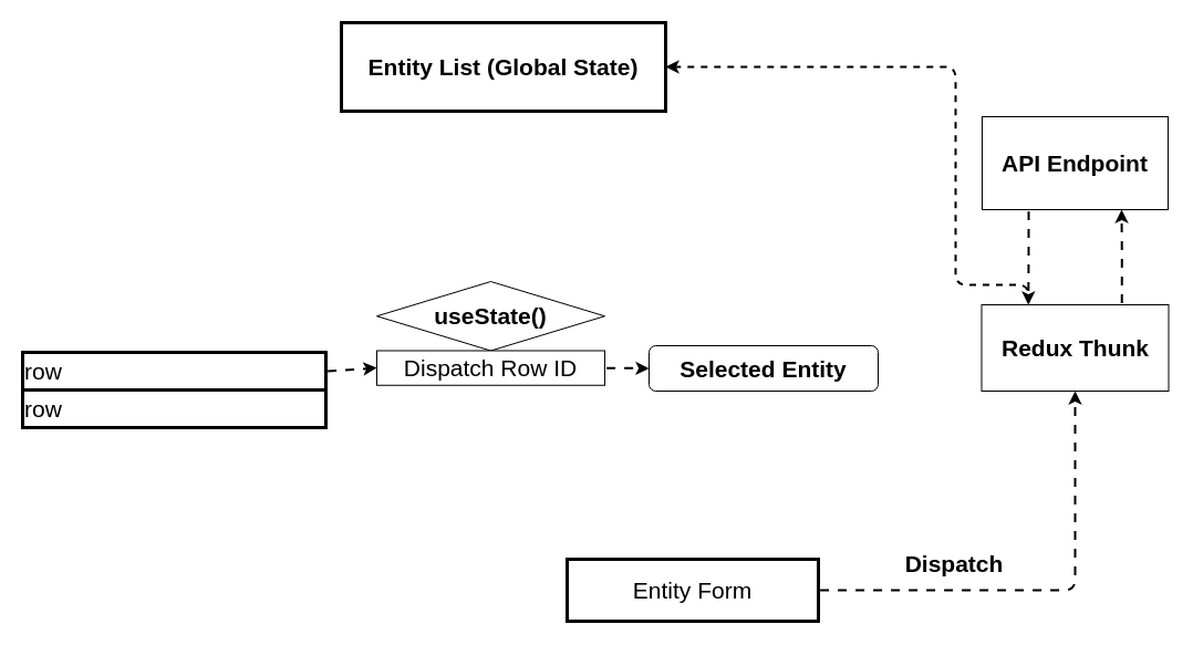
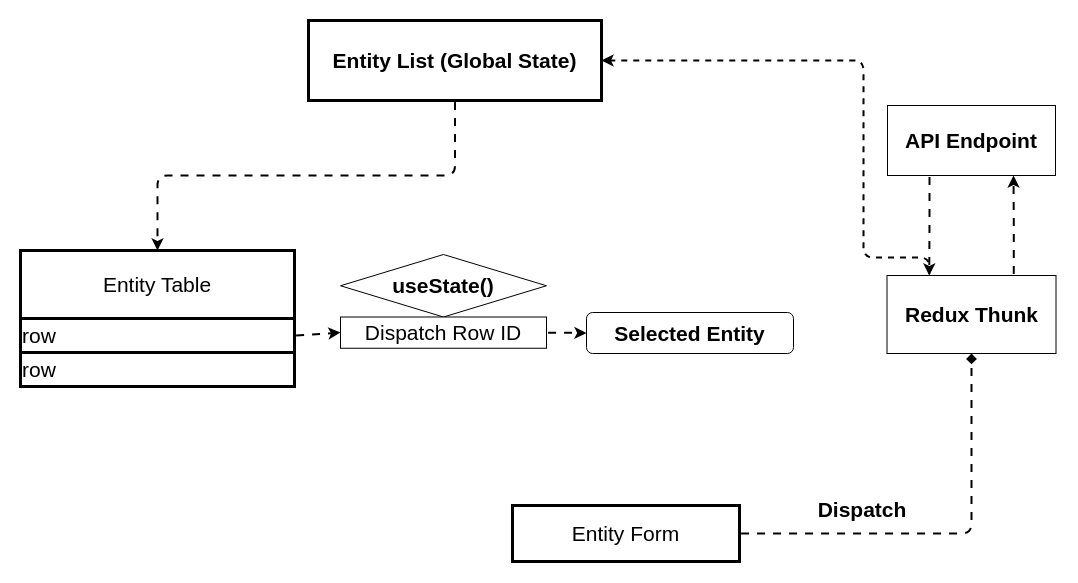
  <mxCell id="0" />
  <mxCell id="1" parent="0" />
+ <mxCell id="2" style="edgeStyle=orthogonalEdgeStyle;html=1;exitX=0.5;exitY=1;exitDx=0;exitDy=0;entryX=0.5;entryY=0;entryDx=0;entryDy=0;flowAnimation=1;strokeWidth=2;fontSize=21;" parent="1" source="3" target="5" edge="1"><mxGeometry relative="1" as="geometry" /></mxCell>
  <mxCell id="3" value="Entity List (Global State)" style="rounded=0;whiteSpace=wrap;html=1;fillColor=light-dark(#FFFFFF,#FFFFFF);strokeColor=light-dark(#000000,#000000);strokeWidth=3;fontColor=light-dark(#000000,#000000);fontSize=21;labelBorderColor=none;fontStyle=1" parent="1" vertex="1"><mxGeometry x="308" y="20" width="293" height="80" as="geometry" /></mxCell>
  <mxCell id="4" value="" style="group;fontSize=21;" parent="1" vertex="1" connectable="0"><mxGeometry x="20" y="250" width="274" height="204" as="geometry" /></mxCell>
+ <mxCell id="5" value="&lt;font style=&quot;font-weight: normal; color: light-dark(rgb(0, 0, 0), rgb(0, 0, 0));&quot;&gt;Entity Table&lt;/font&gt;" style="rounded=0;whiteSpace=wrap;html=1;fillColor=light-dark(#FFFFFF,#FFFFFF);strokeColor=light-dark(#000000,#000000);strokeWidth=3;fontColor=light-dark(#000000,#000000);fontSize=21;labelBorderColor=none;fontStyle=1" parent="4" vertex="1"><mxGeometry width="274" height="68" as="geometry" /></mxCell>
  <mxCell id="6" value="row" style="rounded=0;whiteSpace=wrap;html=1;fillColor=light-dark(#FFFFFF,#FFFFFF);strokeColor=light-dark(#000000,#000000);strokeWidth=3;fontColor=light-dark(#000000,#000000);fontSize=21;labelBorderColor=none;fontStyle=0;align=left;" parent="4" vertex="1"><mxGeometry y="68" width="274" height="34" as="geometry" /></mxCell>
  <mxCell id="7" value="row" style="rounded=0;whiteSpace=wrap;html=1;fillColor=light-dark(#FFFFFF,#FFFFFF);strokeColor=light-dark(#000000,#000000);strokeWidth=3;fontColor=light-dark(#000000,#000000);fontSize=21;labelBorderColor=none;fontStyle=0;align=left;" parent="4" vertex="1"><mxGeometry y="102" width="274" height="34" as="geometry" /></mxCell>
- <mxCell id="8" style="edgeStyle=orthogonalEdgeStyle;html=1;exitX=1;exitY=0.5;exitDx=0;exitDy=0;entryX=0.5;entryY=1;entryDx=0;entryDy=0;flowAnimation=1;strokeWidth=2;fontSize=21;" parent="1" source="9" target="18" edge="1"><mxGeometry relative="1" as="geometry" /></mxCell>
+ <mxCell id="8" style="edgeStyle=orthogonalEdgeStyle;html=1;exitX=1;exitY=0.5;exitDx=0;exitDy=0;entryX=0.5;entryY=1;entryDx=0;entryDy=0;flowAnimation=1;strokeWidth=2;fontSize=21;endArrow=diamond;" parent="1" source="9" target="18" edge="1"><mxGeometry relative="1" as="geometry" /></mxCell>
  <mxCell id="9" value="&lt;font style=&quot;font-weight: normal; color: light-dark(rgb(0, 0, 0), rgb(0, 0, 0));&quot;&gt;Entity Form&lt;/font&gt;" style="rounded=0;whiteSpace=wrap;html=1;fillColor=light-dark(#FFFFFF,#FFFFFF);strokeColor=light-dark(#000000,#000000);strokeWidth=3;fontColor=light-dark(#000000,#000000);fontSize=21;labelBorderColor=none;fontStyle=1" parent="1" vertex="1"><mxGeometry x="512" y="505" width="227" height="56" as="geometry" /></mxCell>
  <mxCell id="10" value="" style="group;fontSize=21;" parent="1" vertex="1" connectable="0"><mxGeometry x="340" y="254" width="206" height="125" as="geometry" /></mxCell>
  <mxCell id="11" value="&lt;font style=&quot;color: light-dark(rgb(0, 0, 0), rgb(0, 0, 0));&quot;&gt;useState()&lt;/font&gt;" style="rhombus;whiteSpace=wrap;html=1;fillColor=light-dark(#FFFFFF,#FFFFFF);strokeColor=light-dark(#000000,#000000);strokeWidth=1;fontColor=light-dark(#000000,#000000);fontSize=21;labelBorderColor=none;fontStyle=1;" parent="10" vertex="1"><mxGeometry width="206" height="62.5" as="geometry" /></mxCell>
  <mxCell id="12" value="&lt;font style=&quot;font-weight: normal; color: light-dark(rgb(0, 0, 0), rgb(0, 0, 0));&quot;&gt;Dispatch Row ID&lt;/font&gt;" style="rounded=0;whiteSpace=wrap;html=1;fillColor=light-dark(#FFFFFF,#FFFFFF);strokeColor=light-dark(#000000,#000000);strokeWidth=1;fontColor=light-dark(#000000,#000000);fontSize=21;labelBorderColor=none;fontStyle=1" parent="10" vertex="1"><mxGeometry y="62.5" width="206" height="31.25" as="geometry" /></mxCell>
  <mxCell id="13" style="edgeStyle=none;html=1;exitX=1;exitY=0.5;exitDx=0;exitDy=0;entryX=0;entryY=0.5;entryDx=0;entryDy=0;flowAnimation=1;strokeWidth=2;fontSize=21;" parent="1" source="6" target="12" edge="1"><mxGeometry relative="1" as="geometry" /></mxCell>
  <mxCell id="14" style="edgeStyle=none;html=1;exitX=1;exitY=0.5;exitDx=0;exitDy=0;entryX=0;entryY=0.5;entryDx=0;entryDy=0;flowAnimation=1;strokeWidth=2;fontSize=21;" parent="1" source="12" target="15" edge="1"><mxGeometry relative="1" as="geometry" /></mxCell>
  <mxCell id="15" value="&lt;span&gt;Selected Entity&lt;/span&gt;" style="whiteSpace=wrap;html=1;fillColor=light-dark(#FFFFFF,#FFFFFF);strokeColor=light-dark(#000000,#000000);strokeWidth=1;fontColor=light-dark(#000000,#000000);fontSize=21;labelBorderColor=none;fontStyle=1;rounded=1;" parent="1" vertex="1"><mxGeometry x="586" y="312" width="207" height="41" as="geometry" /></mxCell>
  <mxCell id="16" style="edgeStyle=orthogonalEdgeStyle;html=1;exitX=0.75;exitY=0;exitDx=0;exitDy=0;entryX=0.75;entryY=1;entryDx=0;entryDy=0;flowAnimation=1;strokeWidth=2;fontSize=21;" parent="1" source="18" target="20" edge="1"><mxGeometry relative="1" as="geometry" /></mxCell>
  <mxCell id="17" style="edgeStyle=orthogonalEdgeStyle;html=1;exitX=0.25;exitY=0;exitDx=0;exitDy=0;entryX=1;entryY=0.5;entryDx=0;entryDy=0;flowAnimation=1;strokeWidth=2;fontSize=21;dashed=1;" parent="1" source="18" target="3" edge="1"><mxGeometry relative="1" as="geometry"><Array as="points"><mxPoint x="929" y="257" /><mxPoint x="863" y="257" /><mxPoint x="863" y="60" /></Array></mxGeometry></mxCell>
  <mxCell id="18" value="&lt;font style=&quot;color: light-dark(rgb(0, 0, 0), rgb(0, 0, 0));&quot;&gt;Redux Thunk&lt;/font&gt;" style="rounded=0;whiteSpace=wrap;html=1;fillColor=light-dark(#FFFFFF,#FFFFFF);strokeColor=light-dark(#000000,#000000);strokeWidth=1;fontColor=light-dark(#000000,#000000);fontSize=21;labelBorderColor=none;fontStyle=1" parent="1" vertex="1"><mxGeometry x="886.5" y="275" width="169" height="78" as="geometry" /></mxCell>
  <mxCell id="19" style="edgeStyle=orthogonalEdgeStyle;html=1;exitX=0.25;exitY=1;exitDx=0;exitDy=0;flowAnimation=1;strokeWidth=2;entryX=0.25;entryY=0;entryDx=0;entryDy=0;fontSize=21;" parent="1" source="20" target="18" edge="1"><mxGeometry relative="1" as="geometry"><mxPoint x="682" y="134" as="targetPoint" /></mxGeometry></mxCell>
- <mxCell id="20" value="&lt;font style=&quot;color: light-dark(rgb(0, 0, 0), rgb(0, 0, 0));&quot;&gt;API Endpoint&lt;/font&gt;" style="rounded=0;whiteSpace=wrap;html=1;fillColor=light-dark(#FFFFFF,#FFFFFF);strokeColor=light-dark(#000000,#000000);strokeWidth=1;fontColor=light-dark(#000000,#000000);fontSize=21;labelBorderColor=none;fontStyle=1" parent="1" vertex="1"><mxGeometry x="887" y="105" width="168" height="84" as="geometry" /></mxCell>
+ <mxCell id="20" value="&lt;font style=&quot;color: light-dark(rgb(0, 0, 0), rgb(0, 0, 0));&quot;&gt;API Endpoint&lt;/font&gt;" style="rounded=0;whiteSpace=wrap;html=1;fillColor=light-dark(#FFFFFF,#FFFFFF);strokeColor=light-dark(#000000,#000000);strokeWidth=1;fontColor=light-dark(#000000,#000000);fontSize=21;labelBorderColor=none;fontStyle=1" parent="1" vertex="1"><mxGeometry x="887" y="105" width="168" height="70" as="geometry" /></mxCell>
  <mxCell id="21" value="Dispatch" style="text;html=1;align=center;verticalAlign=middle;whiteSpace=wrap;rounded=0;fontSize=21;fontStyle=1" parent="1" vertex="1"><mxGeometry x="832" y="494" width="60" height="30" as="geometry" /></mxCell>
